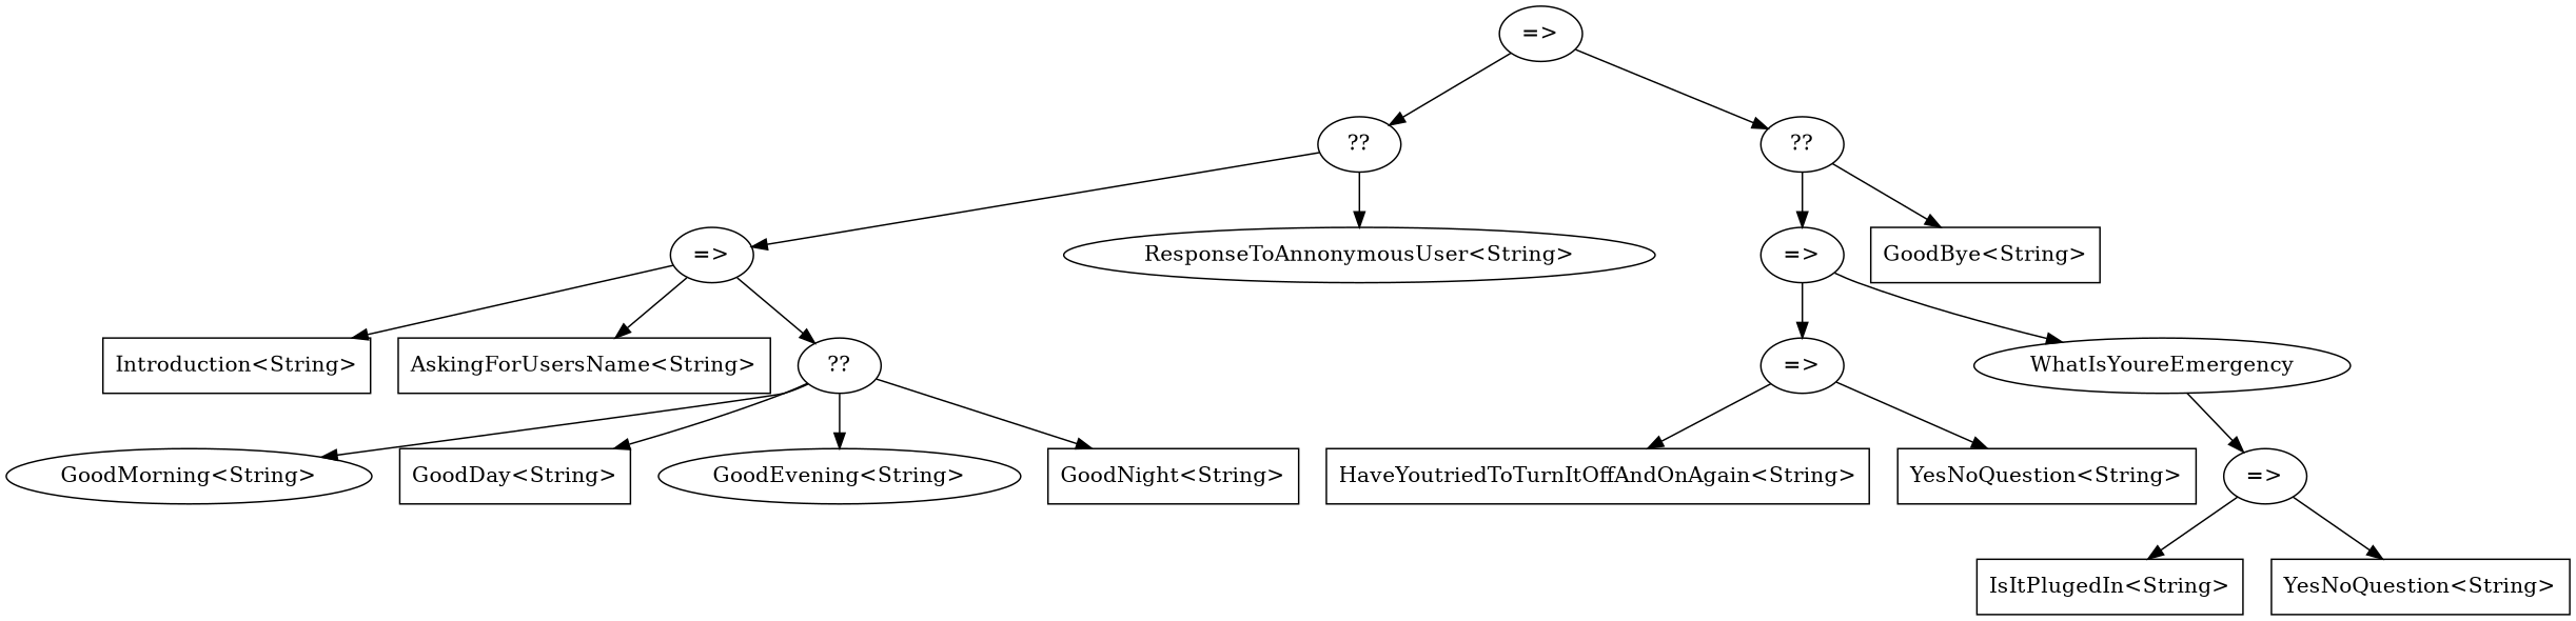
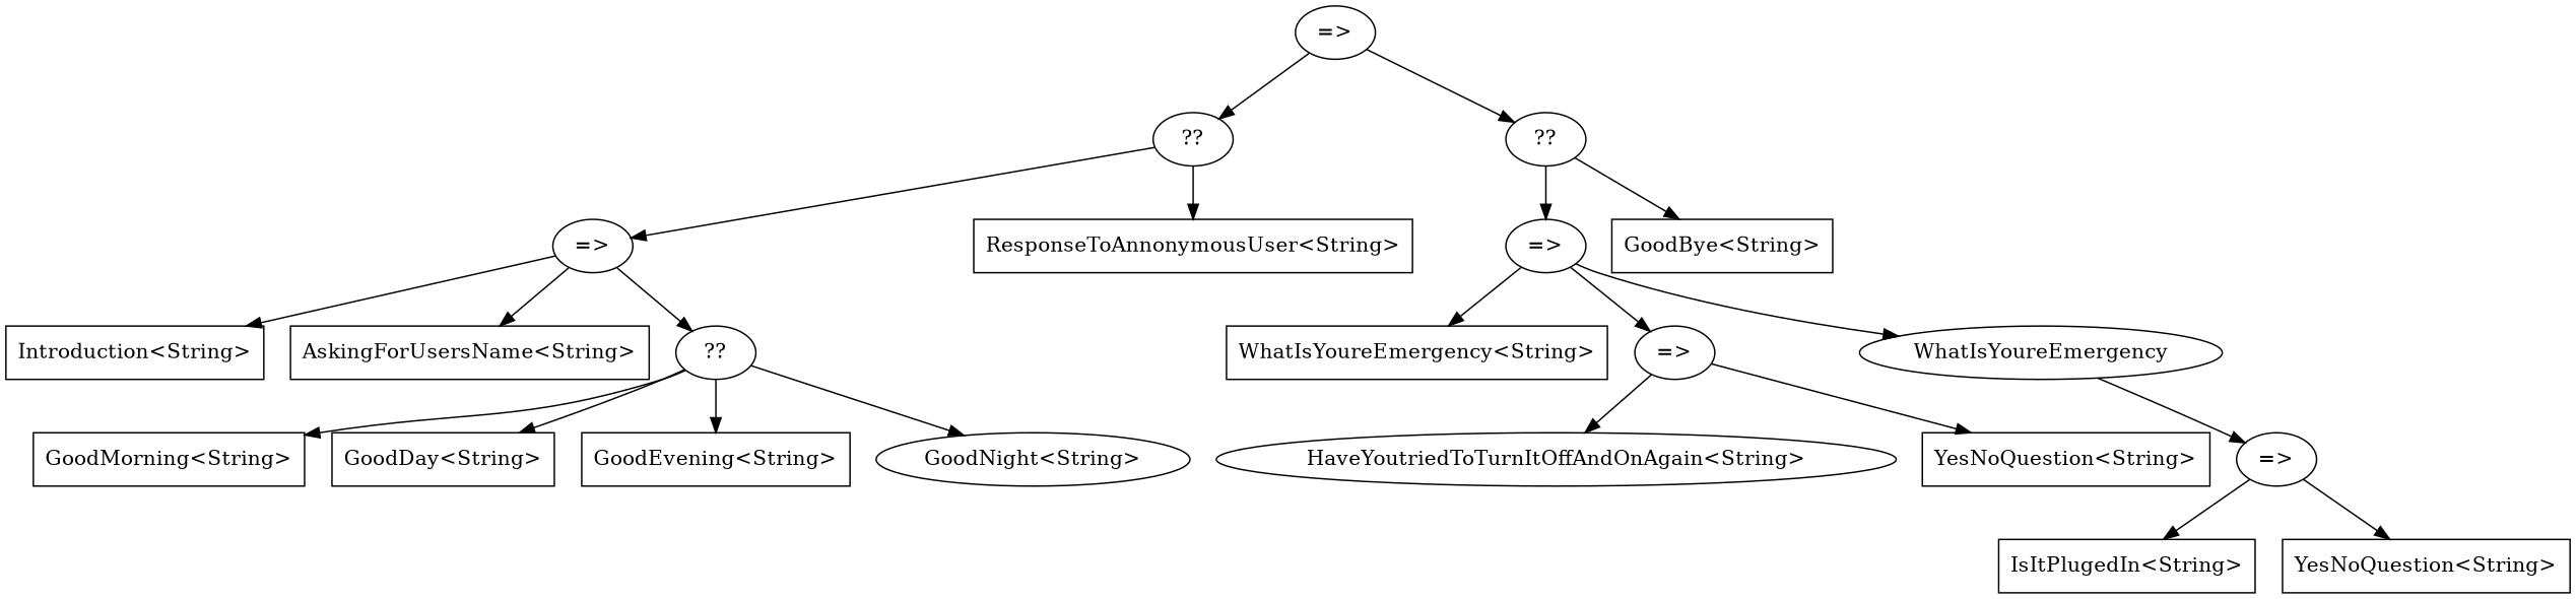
  digraph {
    node [shape=box]
    n1 [label="=>" shape=""]
    n2 [label="??" shape=""]
    n3 [label="??" shape=""]
    n4 [label="=>" shape=""]
-   n5 [label="ResponseToAnnonymousUser<String>" shape=ellipse]
+   n5 [label="ResponseToAnnonymousUser<String>"]
    n6 [label="=>" shape=""]
    n7 [label="GoodBye<String>"]
    n8 [label="Introduction<String>"]
    n9 [label="AskingForUsersName<String>"]
    n10 [label="??" shape=""]
-   n11 [label="GoodMorning<String>" shape=ellipse]
+   n11 [label="GoodMorning<String>"]
    n12 [label="GoodDay<String>"]
-   n13 [label="GoodEvening<String>" shape=ellipse]
-   n14 [label="GoodNight<String>"]
+   n13 [label="GoodEvening<String>"]
+   n14 [label="GoodNight<String>" shape=ellipse]
+   n15 [label="WhatIsYoureEmergency<String>"]
    n16 [label="=>" shape=""]
    n17 [label=WhatIsYoureEmergency shape=""]
-   n18 [label="HaveYoutriedToTurnItOffAndOnAgain<String>"]
+   n18 [label="HaveYoutriedToTurnItOffAndOnAgain<String>" shape=ellipse]
    n19 [label="YesNoQuestion<String>"]
    n20 [label="=>" shape=""]
    n21 [label="IsItPlugedIn<String>"]
    n22 [label="YesNoQuestion<String>"]
    n1 -> n2
    n1 -> n3
    n2 -> n4
    n2 -> n5
    n3 -> n6
    n3 -> n7
    n4 -> n8
    n4 -> n9
    n4 -> n10
+   n6 -> n15
    n6 -> n16
    n6 -> n17
    n10 -> n11
    n10 -> n12
    n10 -> n13
    n10 -> n14
    n16 -> n18
    n16 -> n19
    n17 -> n20
    n20 -> n21
    n20 -> n22
  }
